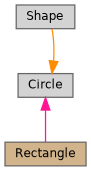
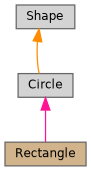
  digraph {
    node [color=gray40 fillcolor=lightgrey fontname=Helvetica fontsize=10 shape=box style=filled]
    edge [dir=back fontname=Helvetica fontsize=10 labelfontname=Helvetica labelfontsize=10 style=solid]
    n1 [fontcolor=black height=0.2 label=Shape width=0.4]
    n2 [height=0.2 label=Circle width=0.4]
    n3 [fillcolor=tan height=0.2 label=Rectangle width=0.4]
-   n2 -> n1 [color=darkorange]
+   n1 -> n2 [color=darkorange]
    n2 -> n3 [color=deeppink]
  }
